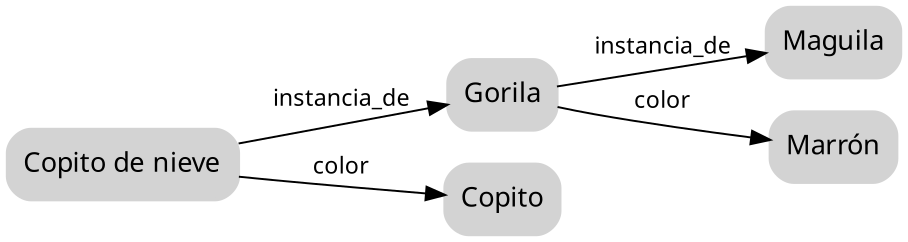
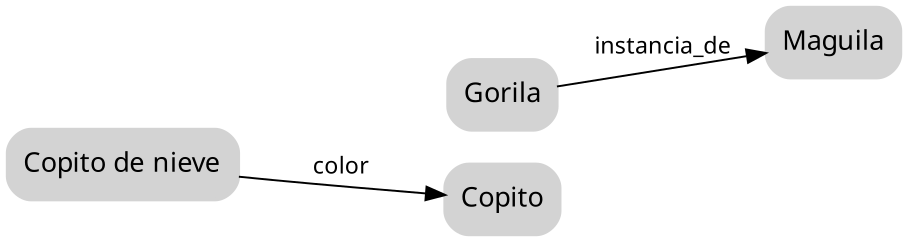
  digraph {
    rankdir=LR
    node [color=lightgray fontname=Nimbus shape=box style="rounded,filled,bold"]
    edge [fontname=Nimbus fontsize=12 weight=2]
    n1 [label=Maguila]
    n2 [label=Gorila]
-   n3 [label="Marrón"]
    n4 [label="Copito de nieve"]
    n5 [label=Copito]
    n2 -> n1 [label=instancia_de]
-   n2 -> n3 [label=color]
-   n4 -> n2 [label=instancia_de]
    n4 -> n5 [label=color]
  }
